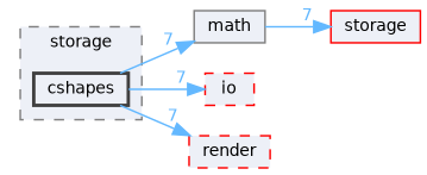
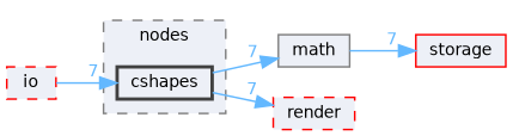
  digraph {
    compound=true
    rankdir=LR
    node [color=red fillcolor="#edf0f7" fontname=Helvetica fontsize=10 shape=box style=filled]
    edge [color=steelblue1 fontcolor=steelblue1 fontname=Helvetica fontsize=10 headlabel=7 labeldistance=1.5 labelfontname=Helvetica labelfontsize=10]
    n1 [color=grey25 height=0.2 label=cshapes style="filled,bold" width=0.4]
    n2 [color=grey50 height=0.2 label=math width=0.4]
    n3 [height=0.2 label=io style="filled,dashed" width=0.4]
    n4 [height=0.2 label=render style="filled,dashed" width=0.4]
    n5 [height=0.2 label=storage width=0.4]
    subgraph cluster_1 {
      bgcolor="#edf0f7"
      fontname=Helvetica
      fontsize=10
-     label=storage
+     label=nodes
      pencolor=grey50
      style="filled,dashed"
      n1
    }
    n1 -> n2
-   n1 -> n3
+   n3 -> n1
    n1 -> n4
    n2 -> n5
  }
